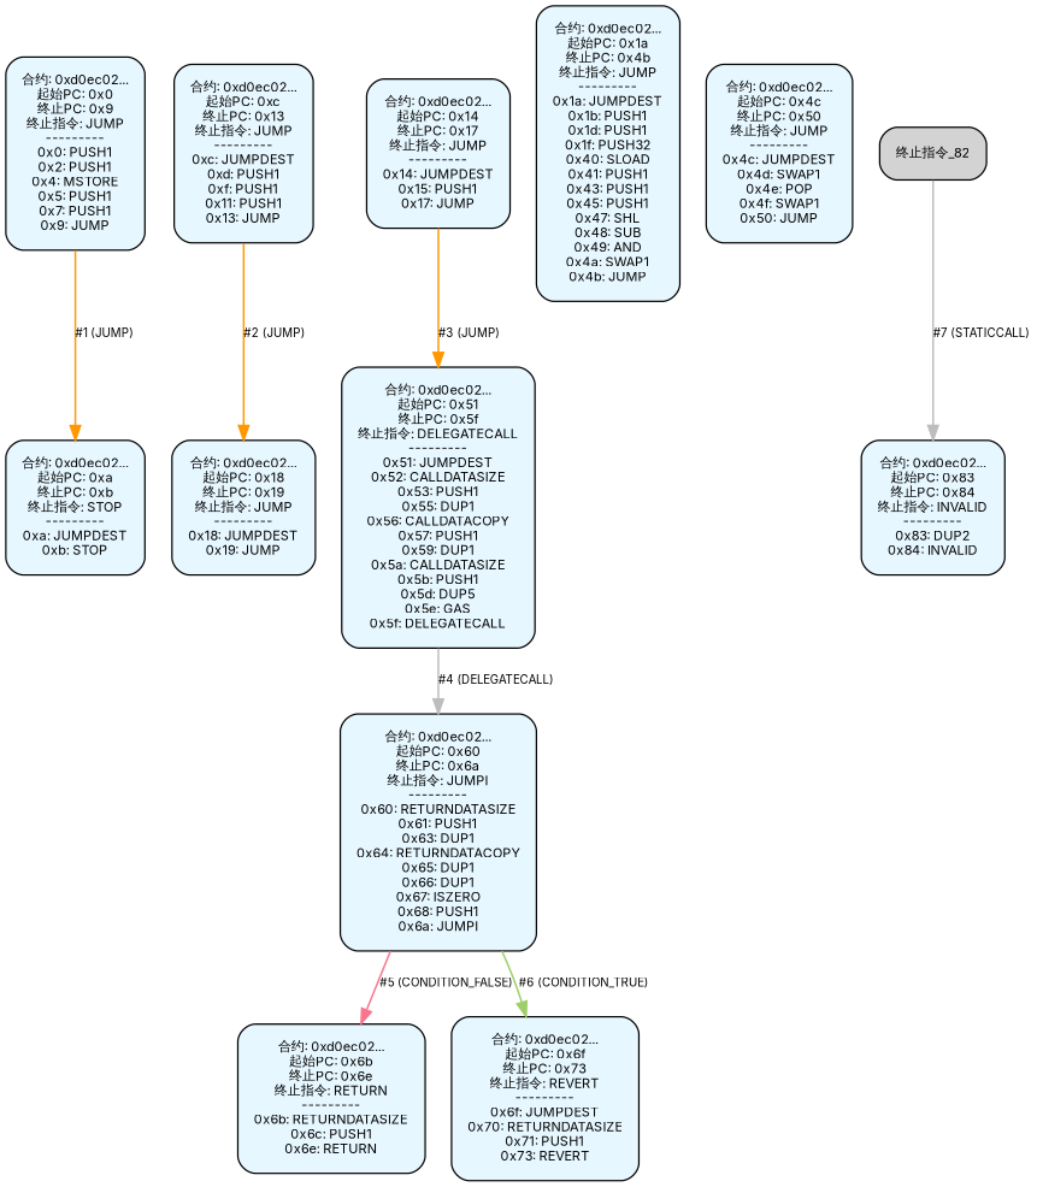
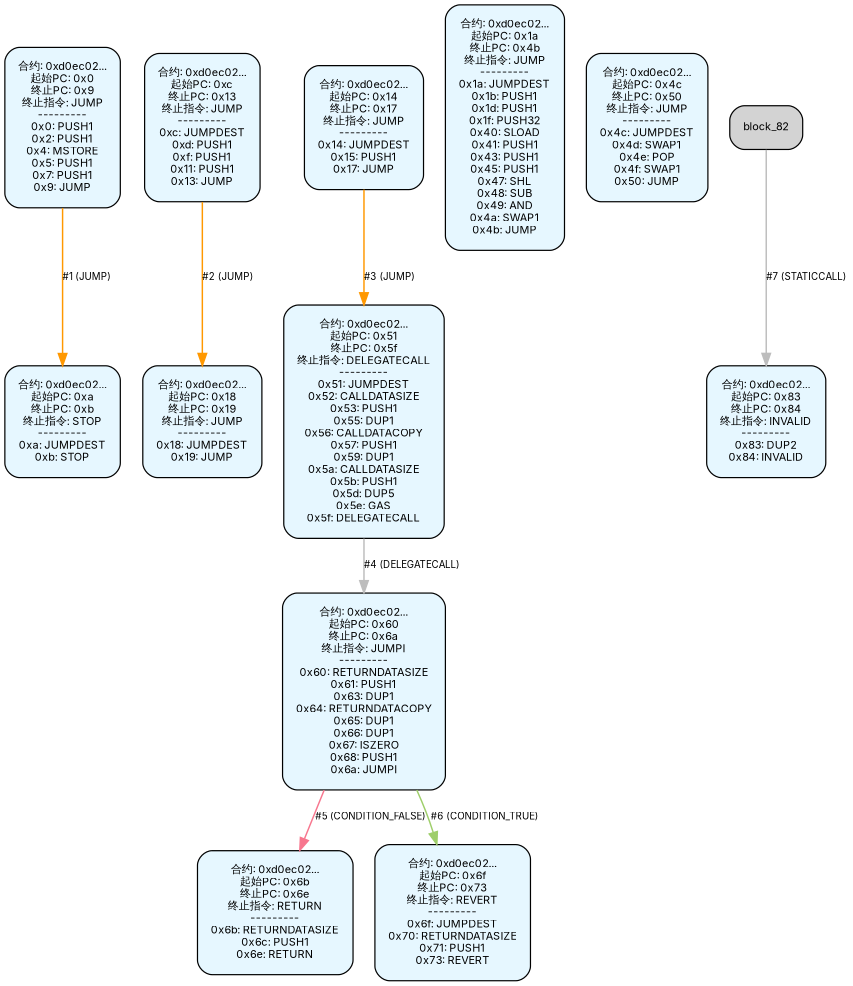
  digraph {
    rankdir=TB
    fontname=Inter
    node [fillcolor="#e6f7ff" fontname=Inter fontsize=9 margin=0.15 shape=box style="filled, rounded"]
    edge [color="#ff9800" fontname=Inter fontsize=8 penwidth=1.2]
    n1 [label="合约: 0xd0ec02...\n起始PC: 0x0\n终止PC: 0x9\n终止指令: JUMP\n---------\n0x0: PUSH1\n0x2: PUSH1\n0x4: MSTORE\n0x5: PUSH1\n0x7: PUSH1\n0x9: JUMP"]
    n2 [label="合约: 0xd0ec02...\n起始PC: 0xa\n终止PC: 0xb\n终止指令: STOP\n---------\n0xa: JUMPDEST\n0xb: STOP"]
    n3 [label="合约: 0xd0ec02...\n起始PC: 0xc\n终止PC: 0x13\n终止指令: JUMP\n---------\n0xc: JUMPDEST\n0xd: PUSH1\n0xf: PUSH1\n0x11: PUSH1\n0x13: JUMP"]
    n4 [label="合约: 0xd0ec02...\n起始PC: 0x18\n终止PC: 0x19\n终止指令: JUMP\n---------\n0x18: JUMPDEST\n0x19: JUMP"]
    n5 [label="合约: 0xd0ec02...\n起始PC: 0x14\n终止PC: 0x17\n终止指令: JUMP\n---------\n0x14: JUMPDEST\n0x15: PUSH1\n0x17: JUMP"]
    n6 [label="合约: 0xd0ec02...\n起始PC: 0x51\n终止PC: 0x5f\n终止指令: DELEGATECALL\n---------\n0x51: JUMPDEST\n0x52: CALLDATASIZE\n0x53: PUSH1\n0x55: DUP1\n0x56: CALLDATACOPY\n0x57: PUSH1\n0x59: DUP1\n0x5a: CALLDATASIZE\n0x5b: PUSH1\n0x5d: DUP5\n0x5e: GAS\n0x5f: DELEGATECALL"]
    n7 [label="合约: 0xd0ec02...\n起始PC: 0x1a\n终止PC: 0x4b\n终止指令: JUMP\n---------\n0x1a: JUMPDEST\n0x1b: PUSH1\n0x1d: PUSH1\n0x1f: PUSH32\n0x40: SLOAD\n0x41: PUSH1\n0x43: PUSH1\n0x45: PUSH1\n0x47: SHL\n0x48: SUB\n0x49: AND\n0x4a: SWAP1\n0x4b: JUMP"]
    n8 [label="合约: 0xd0ec02...\n起始PC: 0x4c\n终止PC: 0x50\n终止指令: JUMP\n---------\n0x4c: JUMPDEST\n0x4d: SWAP1\n0x4e: POP\n0x4f: SWAP1\n0x50: JUMP"]
    n9 [label="合约: 0xd0ec02...\n起始PC: 0x60\n终止PC: 0x6a\n终止指令: JUMPI\n---------\n0x60: RETURNDATASIZE\n0x61: PUSH1\n0x63: DUP1\n0x64: RETURNDATACOPY\n0x65: DUP1\n0x66: DUP1\n0x67: ISZERO\n0x68: PUSH1\n0x6a: JUMPI"]
    n10 [label="合约: 0xd0ec02...\n起始PC: 0x6b\n终止PC: 0x6e\n终止指令: RETURN\n---------\n0x6b: RETURNDATASIZE\n0x6c: PUSH1\n0x6e: RETURN"]
    n11 [label="合约: 0xd0ec02...\n起始PC: 0x6f\n终止PC: 0x73\n终止指令: REVERT\n---------\n0x6f: JUMPDEST\n0x70: RETURNDATASIZE\n0x71: PUSH1\n0x73: REVERT"]
    n12 [label="合约: 0xd0ec02...\n起始PC: 0x83\n终止PC: 0x84\n终止指令: INVALID\n---------\n0x83: DUP2\n0x84: INVALID"]
-   block_82 [label="终止指令_82" fillcolor=""]
+   block_82 [fillcolor=""]
    n1 -> n2 [label="#1 (JUMP)"]
    n3 -> n4 [label="#2 (JUMP)"]
    n5 -> n6 [label="#3 (JUMP)"]
    n6 -> n9 [color="#bdbdbd" label="#4 (DELEGATECALL)"]
    n9 -> n10 [color="#f7768e" label="#5 (CONDITION_FALSE)"]
    n9 -> n11 [color="#9ece6a" label="#6 (CONDITION_TRUE)"]
    block_82 -> n12 [color="#bdbdbd" label="#7 (STATICCALL)"]
  }
